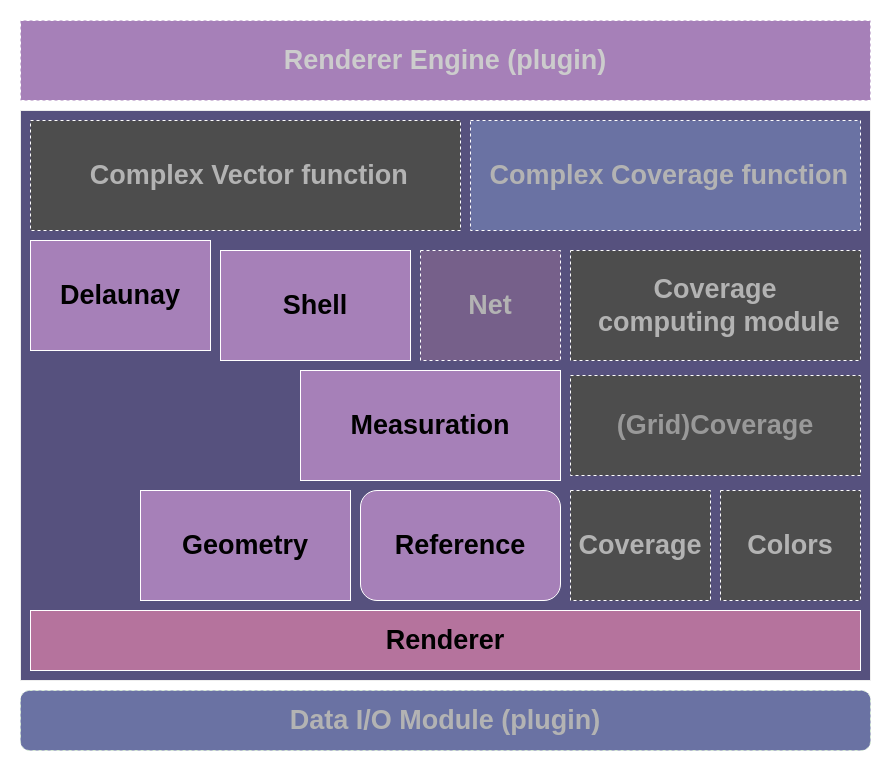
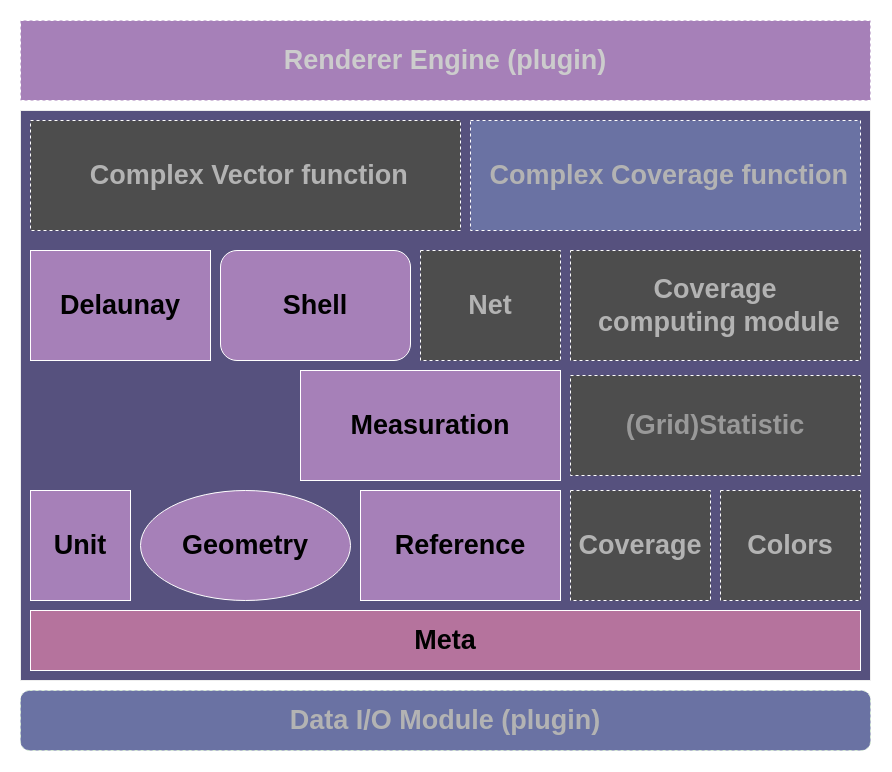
  <mxCell id="0" />
  <mxCell id="1" parent="0" />
  <mxCell id="2" value="" style="rounded=0;whiteSpace=wrap;html=1;strokeColor=#EEEEEE;fontColor=#FFFFFF;fillColor=#56517E;" parent="1" vertex="1"><mxGeometry x="20" y="110" width="850" height="570" as="geometry" /></mxCell>
- <mxCell id="3" value="&lt;b&gt;&lt;font style=&quot;font-size: 27px;&quot;&gt;Renderer&lt;/font&gt;&lt;/b&gt;" style="rounded=0;whiteSpace=wrap;html=1;fillColor=#B5739D;strokeColor=#FFFFFF;" parent="1" vertex="1"><mxGeometry x="30" y="610" width="830" height="60" as="geometry" /></mxCell>
- <mxCell id="4" value="&lt;span style=&quot;font-size: 27px;&quot;&gt;&lt;b&gt;Geometry&lt;/b&gt;&lt;/span&gt;" style="rounded=0;whiteSpace=wrap;html=1;fillColor=#A680B8;strokeColor=#FFFFFF;" parent="1" vertex="1"><mxGeometry x="140" y="490" width="210" height="110" as="geometry" /></mxCell>
- <mxCell id="6" value="&lt;span style=&quot;font-size: 27px;&quot;&gt;&lt;b&gt;Reference&lt;/b&gt;&lt;/span&gt;" style="whiteSpace=wrap;html=1;fillColor=#A680B8;strokeColor=#FFFFFF;rounded=1;" parent="1" vertex="1"><mxGeometry x="360" y="490" width="200" height="110" as="geometry" /></mxCell>
+ <mxCell id="3" value="&lt;b&gt;&lt;font style=&quot;font-size: 27px;&quot;&gt;Meta&lt;/font&gt;&lt;/b&gt;" style="rounded=0;whiteSpace=wrap;html=1;fillColor=#B5739D;strokeColor=#FFFFFF;" parent="1" vertex="1"><mxGeometry x="30" y="610" width="830" height="60" as="geometry" /></mxCell>
+ <mxCell id="4" value="&lt;span style=&quot;font-size: 27px;&quot;&gt;&lt;b&gt;Geometry&lt;/b&gt;&lt;/span&gt;" style="ellipse;whiteSpace=wrap;html=1;fillColor=#A680B8;strokeColor=#FFFFFF;" parent="1" vertex="1"><mxGeometry x="140" y="490" width="210" height="110" as="geometry" /></mxCell>
+ <mxCell id="5" value="&lt;span style=&quot;font-size: 27px;&quot;&gt;&lt;b&gt;Unit&lt;/b&gt;&lt;/span&gt;" style="rounded=0;whiteSpace=wrap;html=1;fillColor=#A680B8;strokeColor=#FFFFFF;" parent="1" vertex="1"><mxGeometry x="30" y="490" width="100" height="110" as="geometry" /></mxCell>
+ <mxCell id="6" value="&lt;span style=&quot;font-size: 27px;&quot;&gt;&lt;b&gt;Reference&lt;/b&gt;&lt;/span&gt;" style="rounded=0;whiteSpace=wrap;html=1;fillColor=#A680B8;strokeColor=#FFFFFF;" parent="1" vertex="1"><mxGeometry x="360" y="490" width="200" height="110" as="geometry" /></mxCell>
  <mxCell id="7" value="&lt;span style=&quot;font-size: 27px;&quot;&gt;&lt;b&gt;Measuration&lt;/b&gt;&lt;/span&gt;" style="rounded=0;whiteSpace=wrap;html=1;fillColor=#A680B8;strokeColor=#FFFFFF;" parent="1" vertex="1"><mxGeometry x="300" y="370" width="260" height="110" as="geometry" /></mxCell>
- <mxCell id="8" value="&lt;span style=&quot;font-size: 27px;&quot;&gt;&lt;b&gt;Delaunay&lt;/b&gt;&lt;/span&gt;" style="rounded=0;whiteSpace=wrap;html=1;fillColor=#A680B8;strokeColor=#FFFFFF;" parent="1" vertex="1"><mxGeometry x="30" y="240" width="180" height="110" as="geometry" /></mxCell>
- <mxCell id="9" value="&lt;span style=&quot;font-size: 27px;&quot;&gt;&lt;b&gt;Shell&lt;/b&gt;&lt;/span&gt;" style="rounded=0;whiteSpace=wrap;html=1;fillColor=#A680B8;strokeColor=#FFFFFF;" parent="1" vertex="1"><mxGeometry x="220" y="250" width="190" height="110" as="geometry" /></mxCell>
+ <mxCell id="8" value="&lt;span style=&quot;font-size: 27px;&quot;&gt;&lt;b&gt;Delaunay&lt;/b&gt;&lt;/span&gt;" style="rounded=0;whiteSpace=wrap;html=1;fillColor=#A680B8;strokeColor=#FFFFFF;" parent="1" vertex="1"><mxGeometry x="30" y="250" width="180" height="110" as="geometry" /></mxCell>
+ <mxCell id="9" value="&lt;span style=&quot;font-size: 27px;&quot;&gt;&lt;b&gt;Shell&lt;/b&gt;&lt;/span&gt;" style="whiteSpace=wrap;html=1;fillColor=#A680B8;strokeColor=#FFFFFF;rounded=1;" parent="1" vertex="1"><mxGeometry x="220" y="250" width="190" height="110" as="geometry" /></mxCell>
  <mxCell id="10" value="&lt;span style=&quot;font-size: 27px;&quot;&gt;&lt;b style=&quot;&quot;&gt;&lt;font color=&quot;#b3b3b3&quot;&gt;Coverage&lt;/font&gt;&lt;/b&gt;&lt;/span&gt;" style="rounded=0;whiteSpace=wrap;html=1;fillColor=#4D4D4D;strokeColor=#FFFFFF;dashed=1;strokeWidth=1;" parent="1" vertex="1"><mxGeometry x="570" y="490" width="140" height="110" as="geometry" /></mxCell>
  <mxCell id="11" value="&lt;font color=&quot;#b3b3b3&quot;&gt;&lt;span style=&quot;font-size: 27px;&quot;&gt;&lt;b&gt;Colors&lt;/b&gt;&lt;/span&gt;&lt;/font&gt;" style="rounded=0;whiteSpace=wrap;html=1;fillColor=#4D4D4D;strokeColor=#FFFFFF;dashed=1;strokeWidth=1;" parent="1" vertex="1"><mxGeometry x="720" y="490" width="140" height="110" as="geometry" /></mxCell>
- <mxCell id="12" value="&lt;font color=&quot;#b3b3b3&quot;&gt;&lt;span style=&quot;font-size: 27px;&quot;&gt;&lt;b&gt;Net&lt;/b&gt;&lt;/span&gt;&lt;/font&gt;" style="rounded=0;whiteSpace=wrap;html=1;fillColor=#76608a;strokeColor=#FFFFFF;dashed=1;strokeWidth=1;fontColor=#ffffff;" parent="1" vertex="1"><mxGeometry x="420" y="250" width="140" height="110" as="geometry" /></mxCell>
- <mxCell id="13" value="&lt;span style=&quot;font-size: 27px;&quot;&gt;&lt;b style=&quot;&quot;&gt;&lt;font color=&quot;#999999&quot;&gt;(Grid)Coverage&lt;/font&gt;&lt;/b&gt;&lt;/span&gt;" style="rounded=0;whiteSpace=wrap;html=1;fillColor=#4D4D4D;strokeColor=#FFFFFF;dashed=1;strokeWidth=1;" parent="1" vertex="1"><mxGeometry x="570" y="375" width="290" height="100" as="geometry" /></mxCell>
+ <mxCell id="12" value="&lt;font color=&quot;#b3b3b3&quot;&gt;&lt;span style=&quot;font-size: 27px;&quot;&gt;&lt;b&gt;Net&lt;/b&gt;&lt;/span&gt;&lt;/font&gt;" style="rounded=0;whiteSpace=wrap;html=1;fillColor=#4d4d4d;strokeColor=#FFFFFF;dashed=1;strokeWidth=1;fontColor=#ffffff;" parent="1" vertex="1"><mxGeometry x="420" y="250" width="140" height="110" as="geometry" /></mxCell>
+ <mxCell id="13" value="&lt;span style=&quot;font-size: 27px;&quot;&gt;&lt;b style=&quot;&quot;&gt;&lt;font color=&quot;#999999&quot;&gt;(Grid)Statistic&lt;/font&gt;&lt;/b&gt;&lt;/span&gt;" style="rounded=0;whiteSpace=wrap;html=1;fillColor=#4D4D4D;strokeColor=#FFFFFF;dashed=1;strokeWidth=1;" parent="1" vertex="1"><mxGeometry x="570" y="375" width="290" height="100" as="geometry" /></mxCell>
  <mxCell id="14" value="&lt;font color=&quot;#b3b3b3&quot; style=&quot;font-size: 27px;&quot;&gt;&lt;b&gt;Data I/O Module (plugin)&lt;/b&gt;&lt;/font&gt;" style="whiteSpace=wrap;html=1;strokeColor=#D5E8D4;fillColor=#6A72A3;dashed=1;rounded=1;" parent="1" vertex="1"><mxGeometry x="20" y="690" width="850" height="60" as="geometry" /></mxCell>
  <mxCell id="15" value="&lt;font color=&quot;#cccccc&quot; style=&quot;font-size: 27px;&quot;&gt;&lt;b&gt;Renderer Engine (plugin)&lt;/b&gt;&lt;/font&gt;" style="rounded=0;whiteSpace=wrap;html=1;strokeColor=#FFFFFF;fillColor=#a680b8;dashed=1;" parent="1" vertex="1"><mxGeometry x="20" y="20" width="850" height="80" as="geometry" /></mxCell>
  <mxCell id="16" value="&lt;font color=&quot;#b3b3b3&quot; style=&quot;font-size: 27px;&quot;&gt;&lt;b&gt;Coverage&lt;br&gt;&amp;nbsp;computing module&lt;/b&gt;&lt;/font&gt;" style="rounded=0;whiteSpace=wrap;html=1;fillColor=#4D4D4D;strokeColor=#FFFFFF;dashed=1;strokeWidth=1;" parent="1" vertex="1"><mxGeometry x="570" y="250" width="290" height="110" as="geometry" /></mxCell>
  <mxCell id="17" value="&lt;font color=&quot;#b3b3b3&quot; style=&quot;font-size: 27px;&quot;&gt;&lt;b&gt;&amp;nbsp;Complex Vector function&lt;/b&gt;&lt;/font&gt;" style="rounded=0;whiteSpace=wrap;html=1;fillColor=#4D4D4D;strokeColor=#FFFFFF;dashed=1;strokeWidth=1;" vertex="1" parent="1"><mxGeometry x="30" y="120" width="430" height="110" as="geometry" /></mxCell>
  <mxCell id="18" value="&lt;font color=&quot;#b3b3b3&quot; style=&quot;font-size: 27px;&quot;&gt;&lt;b&gt;&amp;nbsp;Complex Coverage function&lt;/b&gt;&lt;/font&gt;" style="rounded=0;whiteSpace=wrap;html=1;fillColor=#6a72a3;strokeColor=#FFFFFF;dashed=1;strokeWidth=1;" vertex="1" parent="1"><mxGeometry x="470" y="120" width="390" height="110" as="geometry" /></mxCell>
